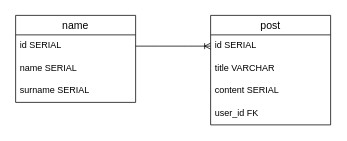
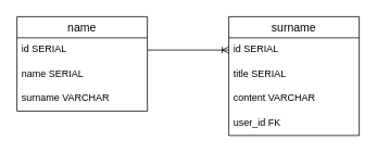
  <mxCell id="0" />
  <mxCell id="1" parent="0" />
- <mxCell id="2" value="post" style="swimlane;fontStyle=0;childLayout=stackLayout;horizontal=1;startSize=26;horizontalStack=0;resizeParent=1;resizeParentMax=0;resizeLast=0;collapsible=1;marginBottom=0;align=center;fontSize=14;" vertex="1" parent="1"><mxGeometry x="280" y="20" width="160" height="146" as="geometry"><mxRectangle x="330" y="250" width="70" height="30" as="alternateBounds" /></mxGeometry></mxCell>
+ <mxCell id="2" value="surname" style="swimlane;fontStyle=0;childLayout=stackLayout;horizontal=1;startSize=26;horizontalStack=0;resizeParent=1;resizeParentMax=0;resizeLast=0;collapsible=1;marginBottom=0;align=center;fontSize=14;" vertex="1" parent="1"><mxGeometry x="280" y="20" width="160" height="146" as="geometry"><mxRectangle x="330" y="250" width="70" height="30" as="alternateBounds" /></mxGeometry></mxCell>
  <mxCell id="3" value="id SERIAL" style="text;strokeColor=none;fillColor=none;spacingLeft=4;spacingRight=4;overflow=hidden;rotatable=0;points=[[0,0.5],[1,0.5]];portConstraint=eastwest;fontSize=12;" vertex="1" parent="2"><mxGeometry y="26" width="160" height="30" as="geometry" /></mxCell>
- <mxCell id="4" value="title VARCHAR" style="text;strokeColor=none;fillColor=none;spacingLeft=4;spacingRight=4;overflow=hidden;rotatable=0;points=[[0,0.5],[1,0.5]];portConstraint=eastwest;fontSize=12;" vertex="1" parent="2"><mxGeometry y="56" width="160" height="30" as="geometry" /></mxCell>
- <mxCell id="5" value="content SERIAL" style="text;strokeColor=none;fillColor=none;spacingLeft=4;spacingRight=4;overflow=hidden;rotatable=0;points=[[0,0.5],[1,0.5]];portConstraint=eastwest;fontSize=12;" vertex="1" parent="2"><mxGeometry y="86" width="160" height="30" as="geometry" /></mxCell>
+ <mxCell id="4" value="title SERIAL" style="text;strokeColor=none;fillColor=none;spacingLeft=4;spacingRight=4;overflow=hidden;rotatable=0;points=[[0,0.5],[1,0.5]];portConstraint=eastwest;fontSize=12;" vertex="1" parent="2"><mxGeometry y="56" width="160" height="30" as="geometry" /></mxCell>
+ <mxCell id="5" value="content VARCHAR" style="text;strokeColor=none;fillColor=none;spacingLeft=4;spacingRight=4;overflow=hidden;rotatable=0;points=[[0,0.5],[1,0.5]];portConstraint=eastwest;fontSize=12;" vertex="1" parent="2"><mxGeometry y="86" width="160" height="30" as="geometry" /></mxCell>
  <mxCell id="6" value="user_id FK" style="text;strokeColor=none;fillColor=none;spacingLeft=4;spacingRight=4;overflow=hidden;rotatable=0;points=[[0,0.5],[1,0.5]];portConstraint=eastwest;fontSize=12;" vertex="1" parent="2"><mxGeometry y="116" width="160" height="30" as="geometry" /></mxCell>
  <mxCell id="7" value="name" style="swimlane;fontStyle=0;childLayout=stackLayout;horizontal=1;startSize=26;horizontalStack=0;resizeParent=1;resizeParentMax=0;resizeLast=0;collapsible=1;marginBottom=0;align=center;fontSize=14;" vertex="1" parent="1"><mxGeometry x="20" y="20" width="160" height="116" as="geometry" /></mxCell>
  <mxCell id="8" value="id SERIAL" style="text;strokeColor=none;fillColor=none;spacingLeft=4;spacingRight=4;overflow=hidden;rotatable=0;points=[[0,0.5],[1,0.5]];portConstraint=eastwest;fontSize=12;" vertex="1" parent="7"><mxGeometry y="26" width="160" height="30" as="geometry" /></mxCell>
  <mxCell id="9" value="name SERIAL" style="text;strokeColor=none;fillColor=none;spacingLeft=4;spacingRight=4;overflow=hidden;rotatable=0;points=[[0,0.5],[1,0.5]];portConstraint=eastwest;fontSize=12;" vertex="1" parent="7"><mxGeometry y="56" width="160" height="30" as="geometry" /></mxCell>
- <mxCell id="10" value="surname SERIAL" style="text;strokeColor=none;fillColor=none;spacingLeft=4;spacingRight=4;overflow=hidden;rotatable=0;points=[[0,0.5],[1,0.5]];portConstraint=eastwest;fontSize=12;" vertex="1" parent="7"><mxGeometry y="86" width="160" height="30" as="geometry" /></mxCell>
+ <mxCell id="10" value="surname VARCHAR" style="text;strokeColor=none;fillColor=none;spacingLeft=4;spacingRight=4;overflow=hidden;rotatable=0;points=[[0,0.5],[1,0.5]];portConstraint=eastwest;fontSize=12;" vertex="1" parent="7"><mxGeometry y="86" width="160" height="30" as="geometry" /></mxCell>
  <mxCell id="11" value="" style="edgeStyle=entityRelationEdgeStyle;fontSize=12;html=1;endArrow=ERoneToMany;rounded=0;entryX=0;entryY=0.5;entryDx=0;entryDy=0;exitX=1;exitY=0.5;exitDx=0;exitDy=0;" edge="1" parent="1" source="8" target="3"><mxGeometry width="100" height="100" relative="1" as="geometry"><mxPoint x="190" y="60" as="sourcePoint" /><mxPoint x="270" y="0" as="targetPoint" /></mxGeometry></mxCell>
